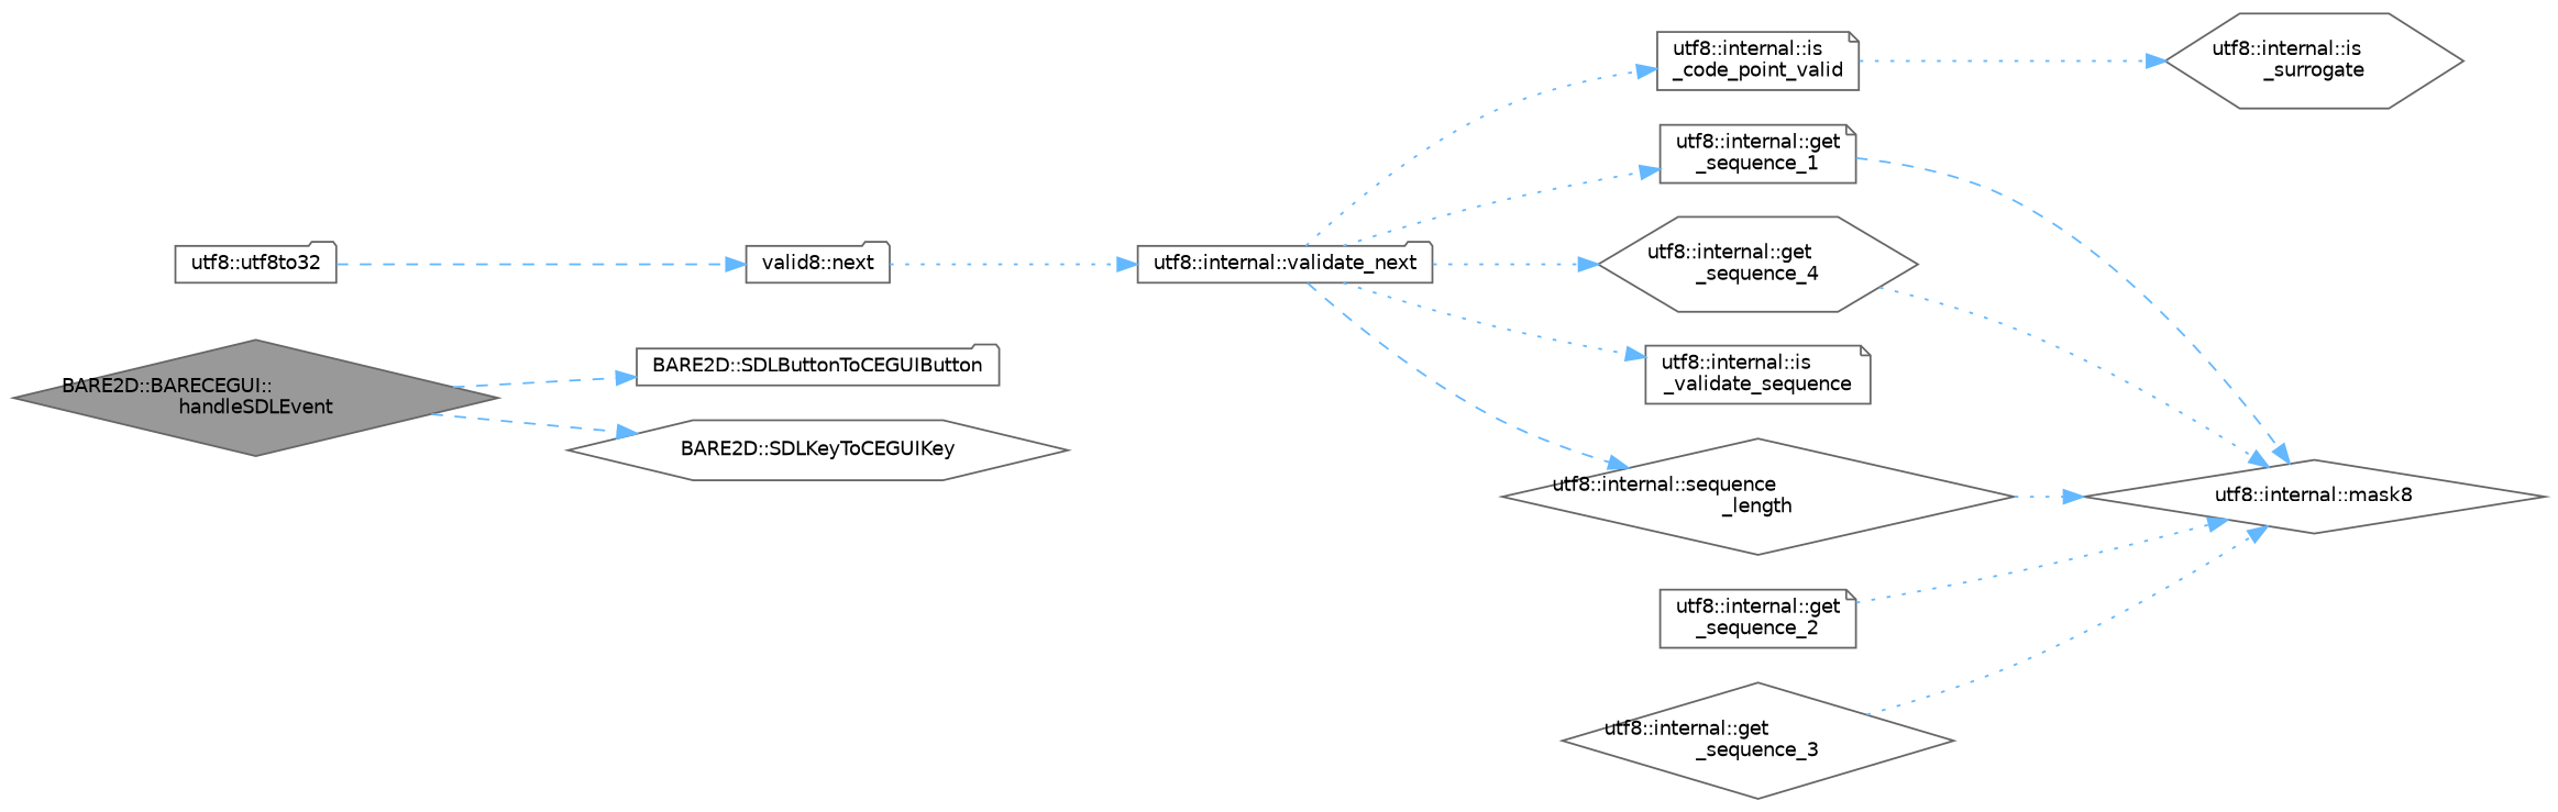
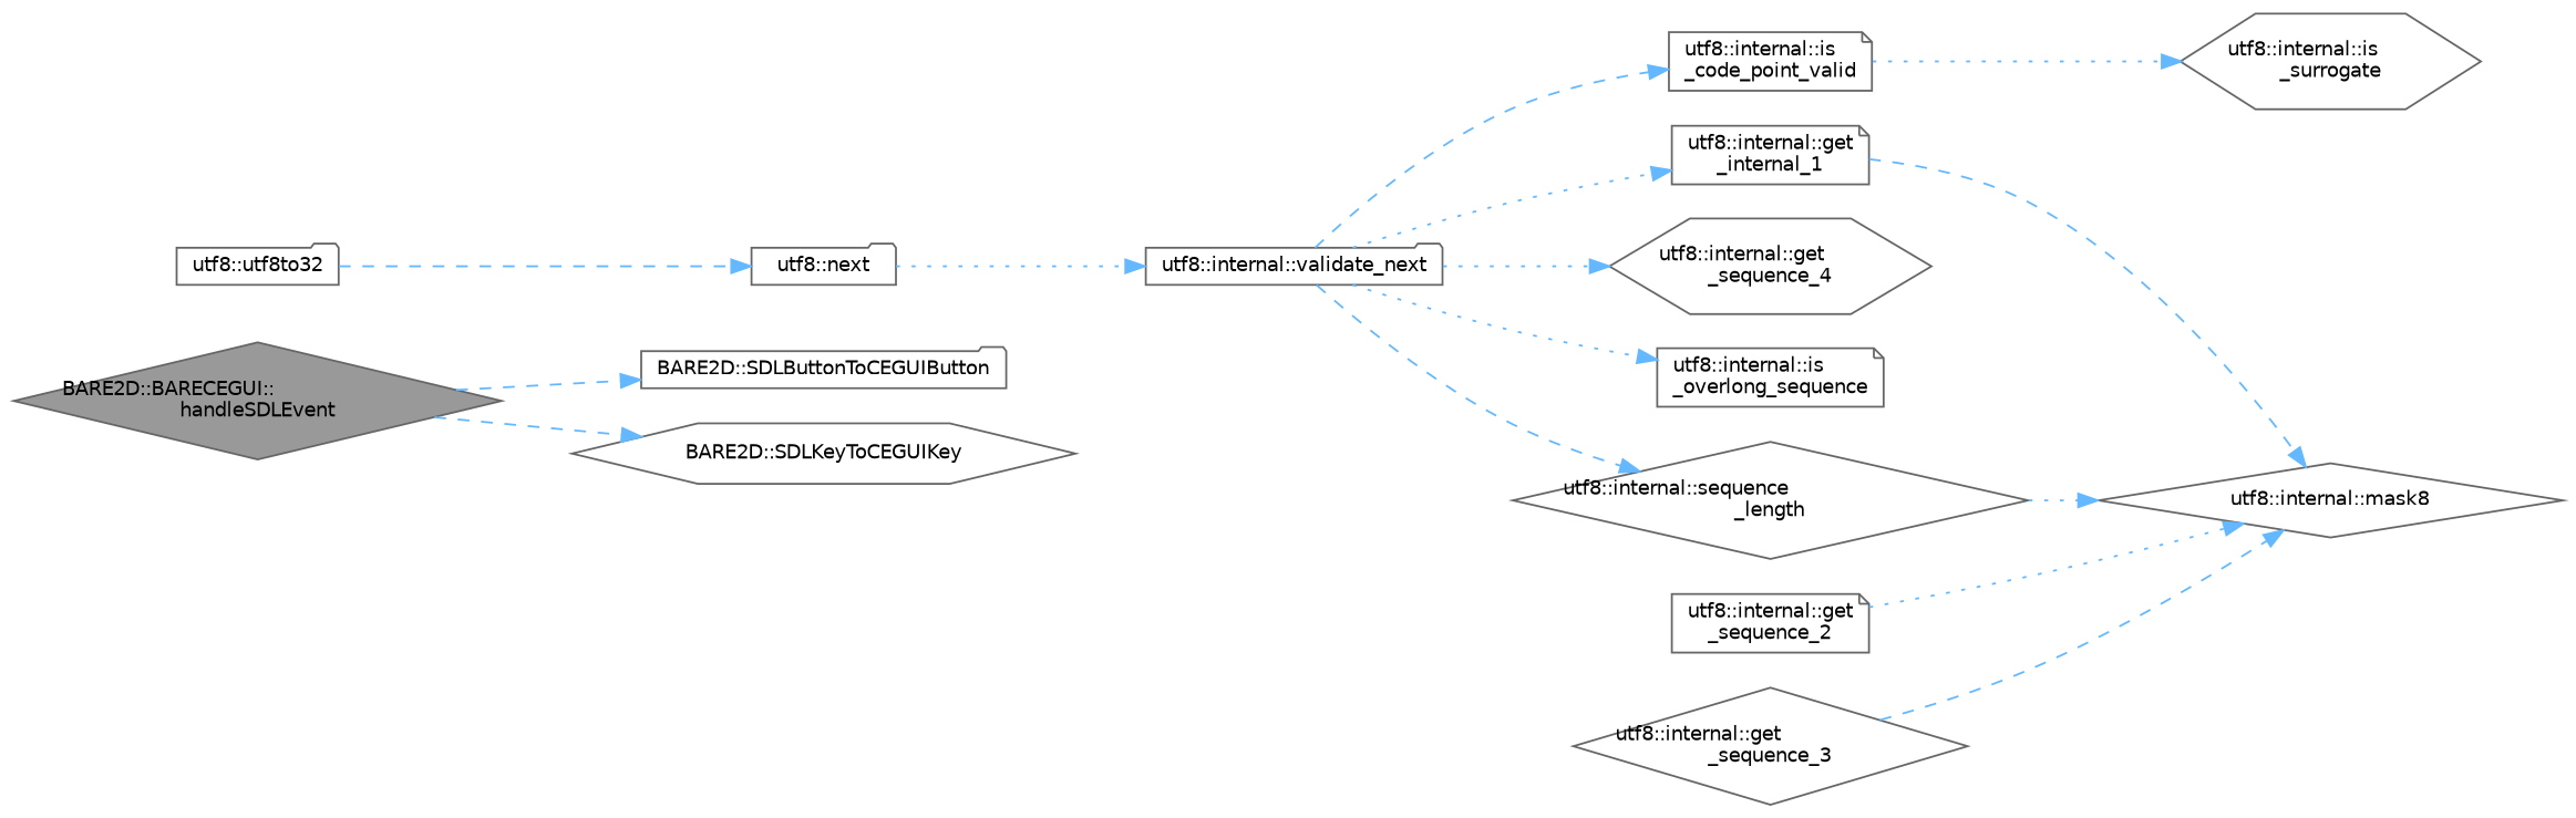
  digraph {
    rankdir=LR
    node [color=grey40 fillcolor=white fontname=Helvetica fontsize=10 shape=diamond style=filled]
    edge [color=steelblue1 fontname=Helvetica fontsize=10 labelfontname=Helvetica labelfontsize=10 style=dotted]
    n1 [color=gray40 fillcolor=grey60 fontcolor=black height=0.2 label="BARE2D::BARECEGUI::\lhandleSDLEvent" width=0.4]
    n2 [height=0.2 label="BARE2D::SDLButtonToCEGUIButton" shape=folder width=0.4]
    n3 [height=0.2 label="BARE2D::SDLKeyToCEGUIKey" shape=hexagon width=0.4]
    n4 [height=0.2 label="utf8::utf8to32" shape=folder width=0.4]
-   n5 [height=0.2 label="valid8::next" shape=folder width=0.4]
+   n5 [height=0.2 label="utf8::next" shape=folder width=0.4]
    n6 [height=0.2 label="utf8::internal::validate_next" shape=folder width=0.4]
-   n7 [height=0.2 label="utf8::internal::get\l_sequence_1" shape=note width=0.4]
+   n7 [height=0.2 label="utf8::internal::get\l_internal_1" shape=note width=0.4]
    n8 [height=0.2 label="utf8::internal::get\l_sequence_4" shape=hexagon width=0.4]
    n9 [height=0.2 label="utf8::internal::is\l_code_point_valid" shape=note width=0.4]
-   n10 [height=0.2 label="utf8::internal::is\l_validate_sequence" shape=note width=0.4]
+   n10 [height=0.2 label="utf8::internal::is\l_overlong_sequence" shape=note width=0.4]
    n11 [height=0.2 label="utf8::internal::sequence\l_length" width=0.4]
    n12 [height=0.2 label="utf8::internal::mask8" width=0.4]
    n13 [height=0.2 label="utf8::internal::get\l_sequence_2" shape=note width=0.4]
    n14 [height=0.2 label="utf8::internal::get\l_sequence_3" width=0.4]
    n15 [height=0.2 label="utf8::internal::is\l_surrogate" shape=hexagon width=0.4]
    n1 -> n2 [style=dashed]
    n1 -> n3 [style=dashed]
    n4 -> n5 [style=dashed]
    n5 -> n6
    n6 -> n7
    n6 -> n8
-   n6 -> n9
+   n6 -> n9 [style=dashed]
    n6 -> n10
    n6 -> n11 [style=dashed]
    n7 -> n12 [style=dashed]
-   n8 -> n12
    n9 -> n15
    n11 -> n12
    n13 -> n12
-   n14 -> n12
+   n14 -> n12 [style=dashed]
  }
